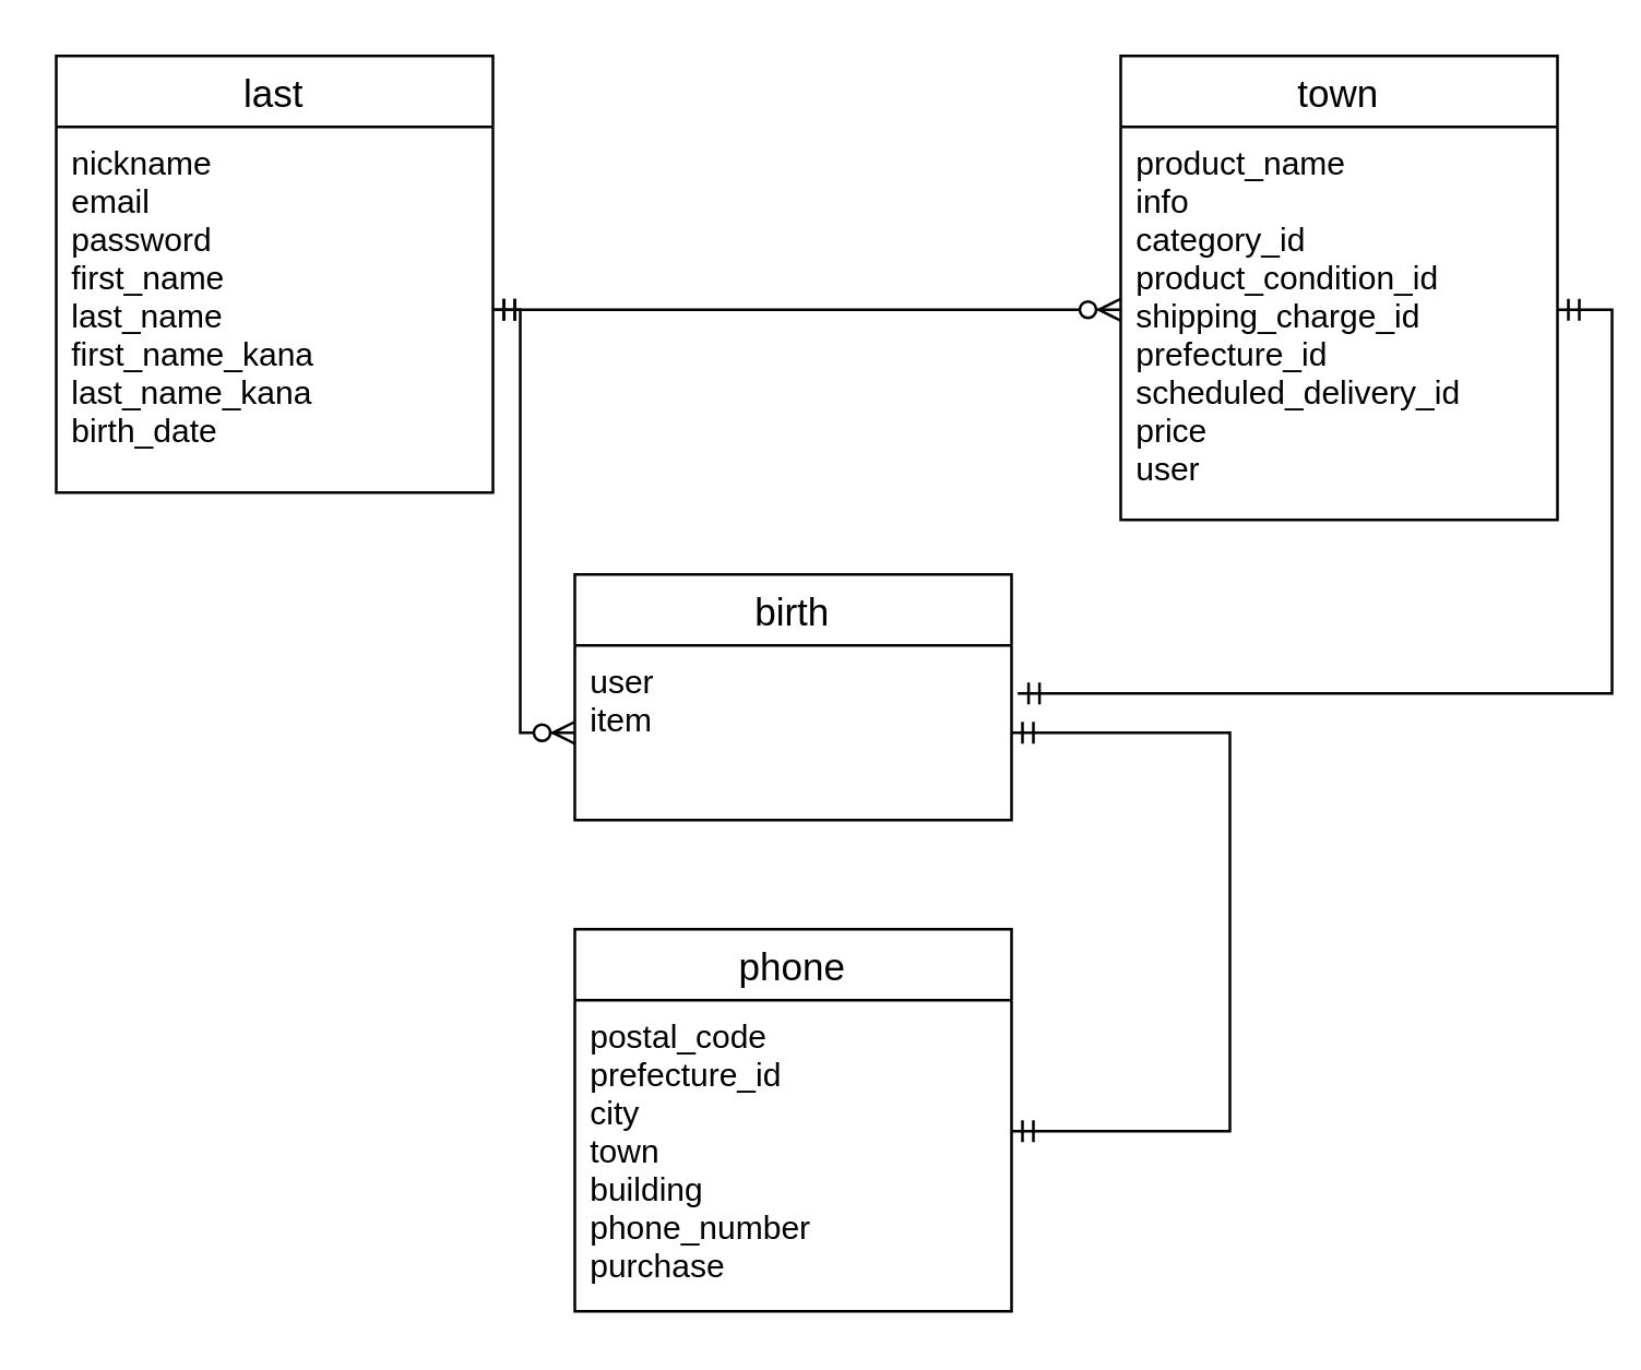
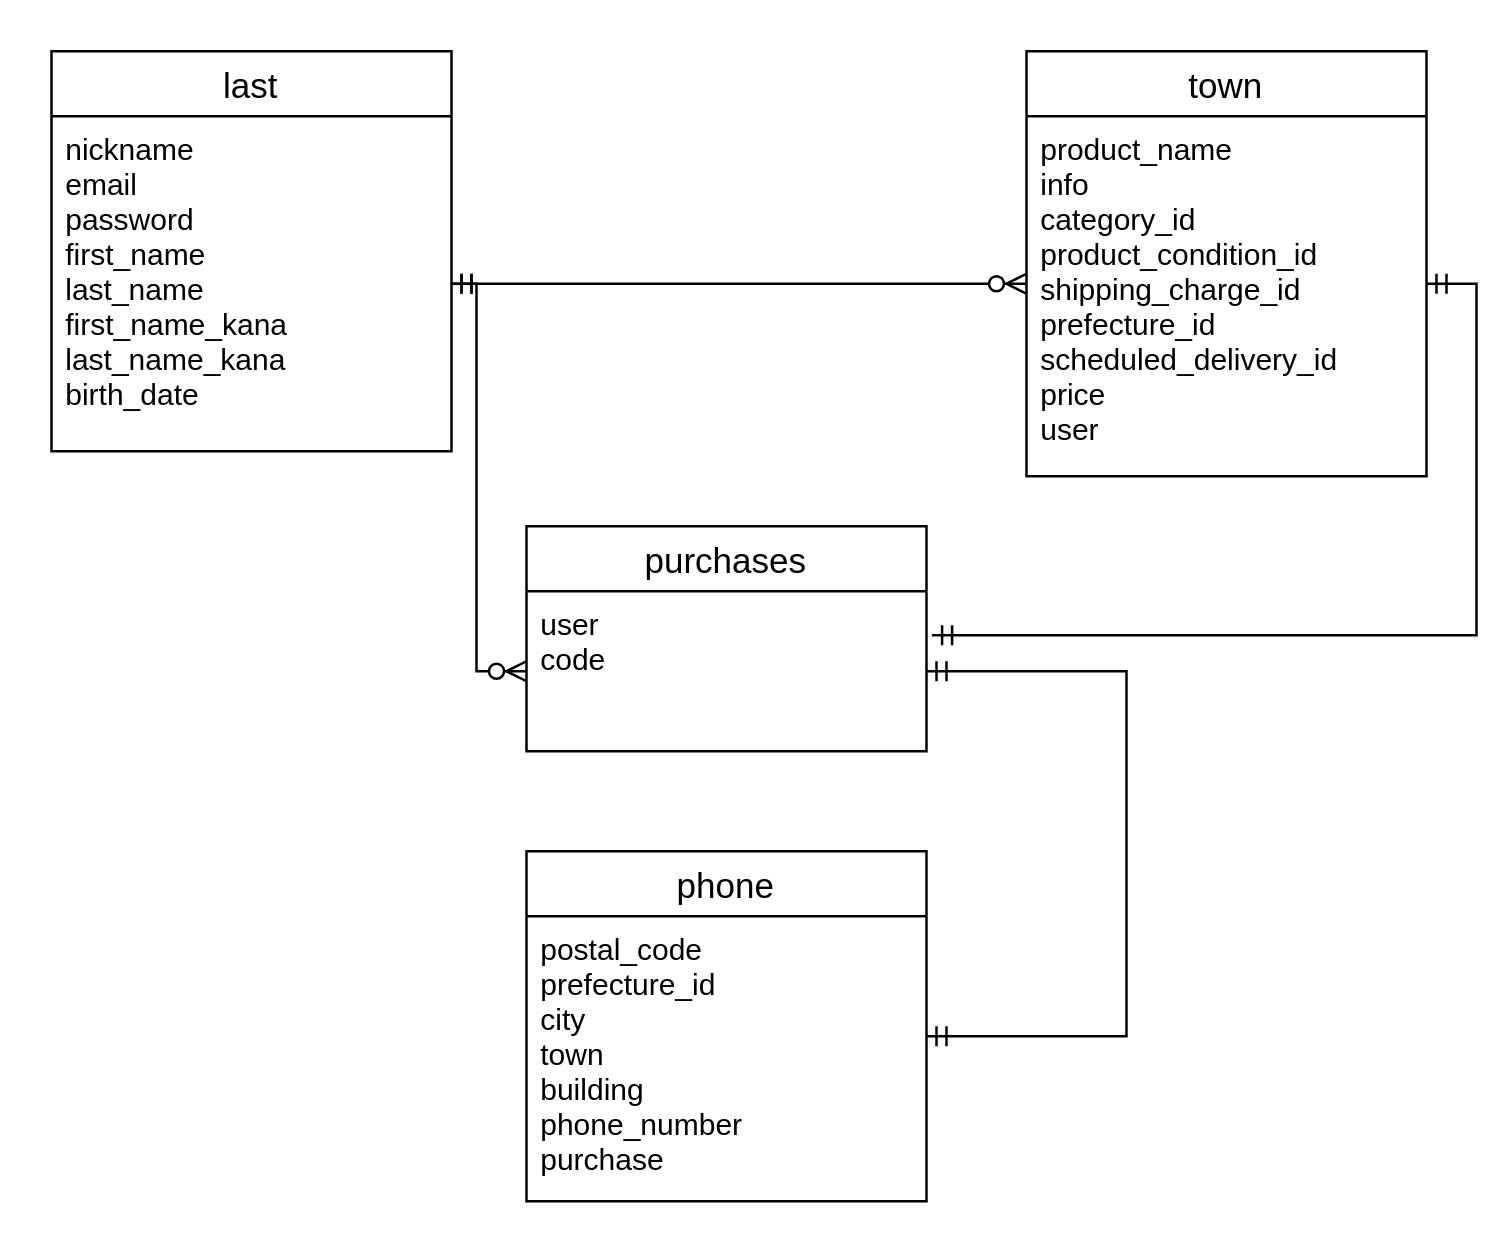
  <mxCell id="0" />
  <mxCell id="1" parent="0" />
  <mxCell id="2" value="last" style="swimlane;fontStyle=0;childLayout=stackLayout;horizontal=1;startSize=26;horizontalStack=0;resizeParent=1;resizeParentMax=0;resizeLast=0;collapsible=1;marginBottom=0;align=center;fontSize=14;" parent="1" vertex="1"><mxGeometry x="20" y="20" width="160" height="160" as="geometry" /></mxCell>
  <mxCell id="3" value="nickname&#10;email&#10;password&#10;first_name&#10;last_name&#10;first_name_kana&#10;last_name_kana&#10;birth_date&#10;" style="text;strokeColor=none;fillColor=none;spacingLeft=4;spacingRight=4;overflow=hidden;rotatable=0;points=[[0,0.5],[1,0.5]];portConstraint=eastwest;fontSize=12;" parent="2" vertex="1"><mxGeometry y="26" width="160" height="134" as="geometry" /></mxCell>
  <mxCell id="4" value="phone" style="swimlane;fontStyle=0;childLayout=stackLayout;horizontal=1;startSize=26;horizontalStack=0;resizeParent=1;resizeParentMax=0;resizeLast=0;collapsible=1;marginBottom=0;align=center;fontSize=14;" parent="1" vertex="1"><mxGeometry x="210" y="340" width="160" height="140" as="geometry" /></mxCell>
  <mxCell id="5" value="postal_code&#10;prefecture_id&#10;city&#10;town&#10;building&#10;phone_number&#10;purchase" style="text;strokeColor=none;fillColor=none;spacingLeft=4;spacingRight=4;overflow=hidden;rotatable=0;points=[[0,0.5],[1,0.5]];portConstraint=eastwest;fontSize=12;" parent="4" vertex="1"><mxGeometry y="26" width="160" height="114" as="geometry" /></mxCell>
- <mxCell id="6" value="birth" style="swimlane;fontStyle=0;childLayout=stackLayout;horizontal=1;startSize=26;horizontalStack=0;resizeParent=1;resizeParentMax=0;resizeLast=0;collapsible=1;marginBottom=0;align=center;fontSize=14;" parent="1" vertex="1"><mxGeometry x="210" y="210" width="160" height="90" as="geometry" /></mxCell>
- <mxCell id="7" value="user&#10;item" style="text;strokeColor=none;fillColor=none;spacingLeft=4;spacingRight=4;overflow=hidden;rotatable=0;points=[[0,0.5],[1,0.5]];portConstraint=eastwest;fontSize=12;" parent="6" vertex="1"><mxGeometry y="26" width="160" height="64" as="geometry" /></mxCell>
+ <mxCell id="6" value="purchases" style="swimlane;fontStyle=0;childLayout=stackLayout;horizontal=1;startSize=26;horizontalStack=0;resizeParent=1;resizeParentMax=0;resizeLast=0;collapsible=1;marginBottom=0;align=center;fontSize=14;" parent="1" vertex="1"><mxGeometry x="210" y="210" width="160" height="90" as="geometry" /></mxCell>
+ <mxCell id="7" value="user&#10;code" style="text;strokeColor=none;fillColor=none;spacingLeft=4;spacingRight=4;overflow=hidden;rotatable=0;points=[[0,0.5],[1,0.5]];portConstraint=eastwest;fontSize=12;" parent="6" vertex="1"><mxGeometry y="26" width="160" height="64" as="geometry" /></mxCell>
  <mxCell id="8" value="town" style="swimlane;fontStyle=0;childLayout=stackLayout;horizontal=1;startSize=26;horizontalStack=0;resizeParent=1;resizeParentMax=0;resizeLast=0;collapsible=1;marginBottom=0;align=center;fontSize=14;" parent="1" vertex="1"><mxGeometry x="410" y="20" width="160" height="170" as="geometry" /></mxCell>
  <mxCell id="9" style="edgeStyle=orthogonalEdgeStyle;rounded=0;orthogonalLoop=1;jettySize=auto;html=1;entryX=0;entryY=0.5;entryDx=0;entryDy=0;startArrow=ERmandOne;startFill=0;endArrow=ERzeroToMany;endFill=1;" parent="1" source="3" target="7" edge="1"><mxGeometry relative="1" as="geometry"><Array as="points"><mxPoint x="190" y="113" /><mxPoint x="190" y="268" /></Array></mxGeometry></mxCell>
  <mxCell id="10" style="edgeStyle=orthogonalEdgeStyle;rounded=0;orthogonalLoop=1;jettySize=auto;html=1;startArrow=ERmandOne;startFill=0;endArrow=ERmandOne;endFill=0;" parent="1" source="7" target="5" edge="1"><mxGeometry relative="1" as="geometry"><Array as="points"><mxPoint x="450" y="268" /><mxPoint x="450" y="414" /></Array></mxGeometry></mxCell>
  <mxCell id="11" style="edgeStyle=orthogonalEdgeStyle;rounded=0;orthogonalLoop=1;jettySize=auto;html=1;exitX=1;exitY=0.5;exitDx=0;exitDy=0;entryX=1.014;entryY=0.275;entryDx=0;entryDy=0;entryPerimeter=0;endArrow=ERmandOne;endFill=0;startArrow=ERmandOne;startFill=0;" edge="1" parent="1" source="12" target="7"><mxGeometry relative="1" as="geometry" /></mxCell>
  <mxCell id="12" value="product_name&#10;info&#10;category_id&#10;product_condition_id&#10;shipping_charge_id&#10;prefecture_id&#10;scheduled_delivery_id&#10;price&#10;user&#10;&#10;" style="text;strokeColor=none;fillColor=none;spacingLeft=4;spacingRight=4;overflow=hidden;rotatable=0;points=[[0,0.5],[1,0.5]];portConstraint=eastwest;fontSize=12;" parent="1" vertex="1"><mxGeometry x="410" y="46" width="160" height="134" as="geometry" /></mxCell>
  <mxCell id="13" style="edgeStyle=orthogonalEdgeStyle;rounded=0;orthogonalLoop=1;jettySize=auto;html=1;entryX=0;entryY=0.5;entryDx=0;entryDy=0;startArrow=ERmandOne;startFill=0;endArrow=ERzeroToMany;endFill=1;" parent="1" source="3" target="12" edge="1"><mxGeometry relative="1" as="geometry" /></mxCell>
